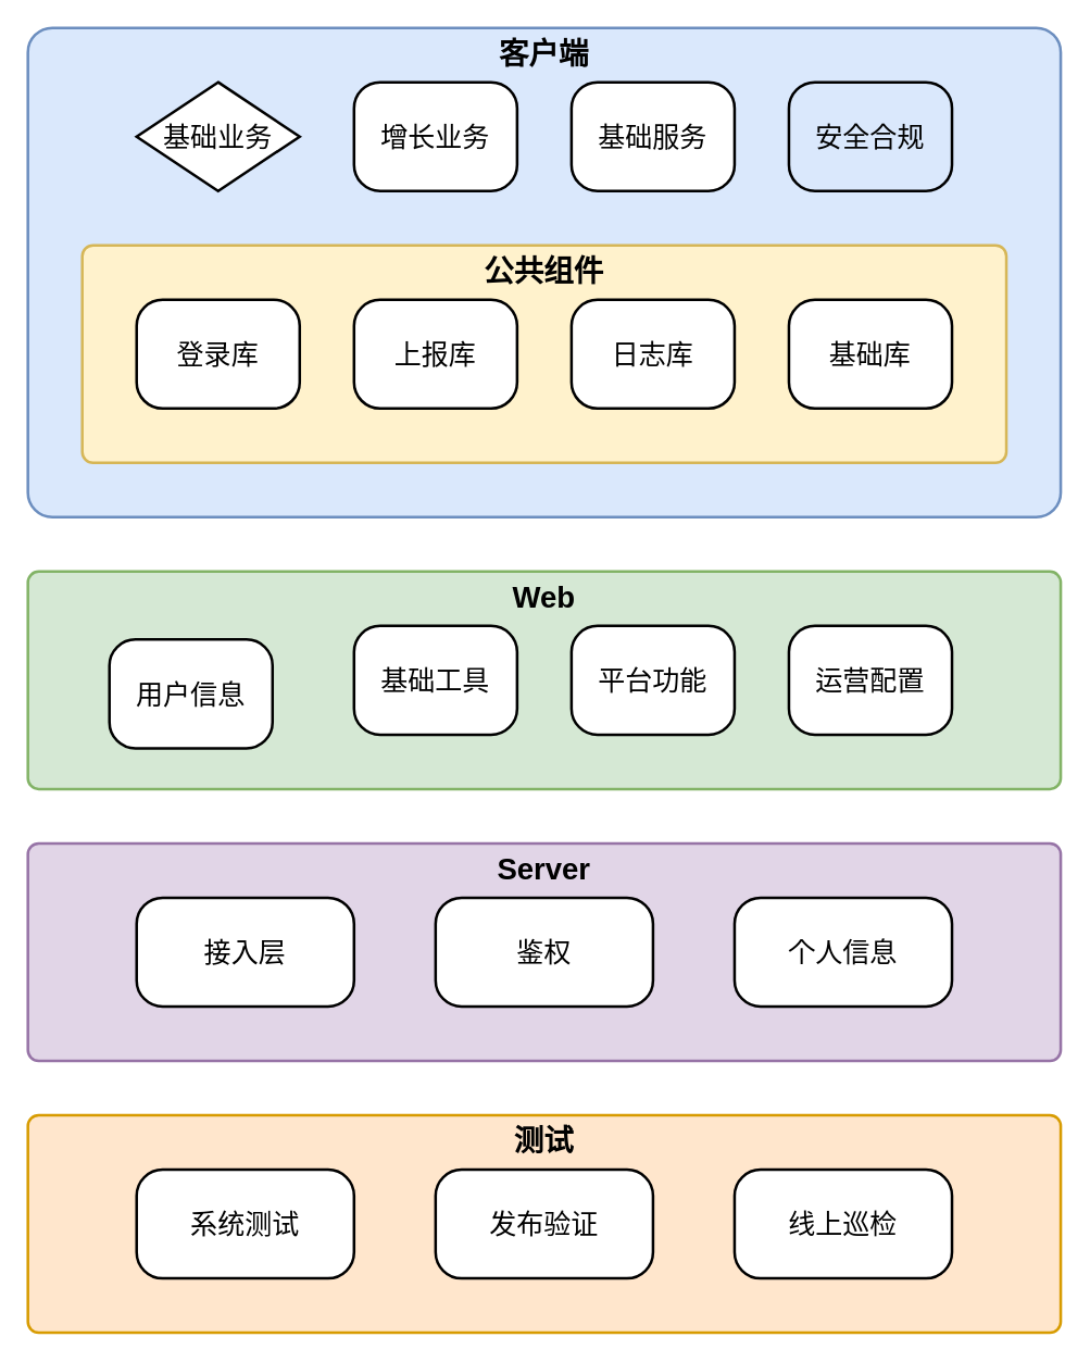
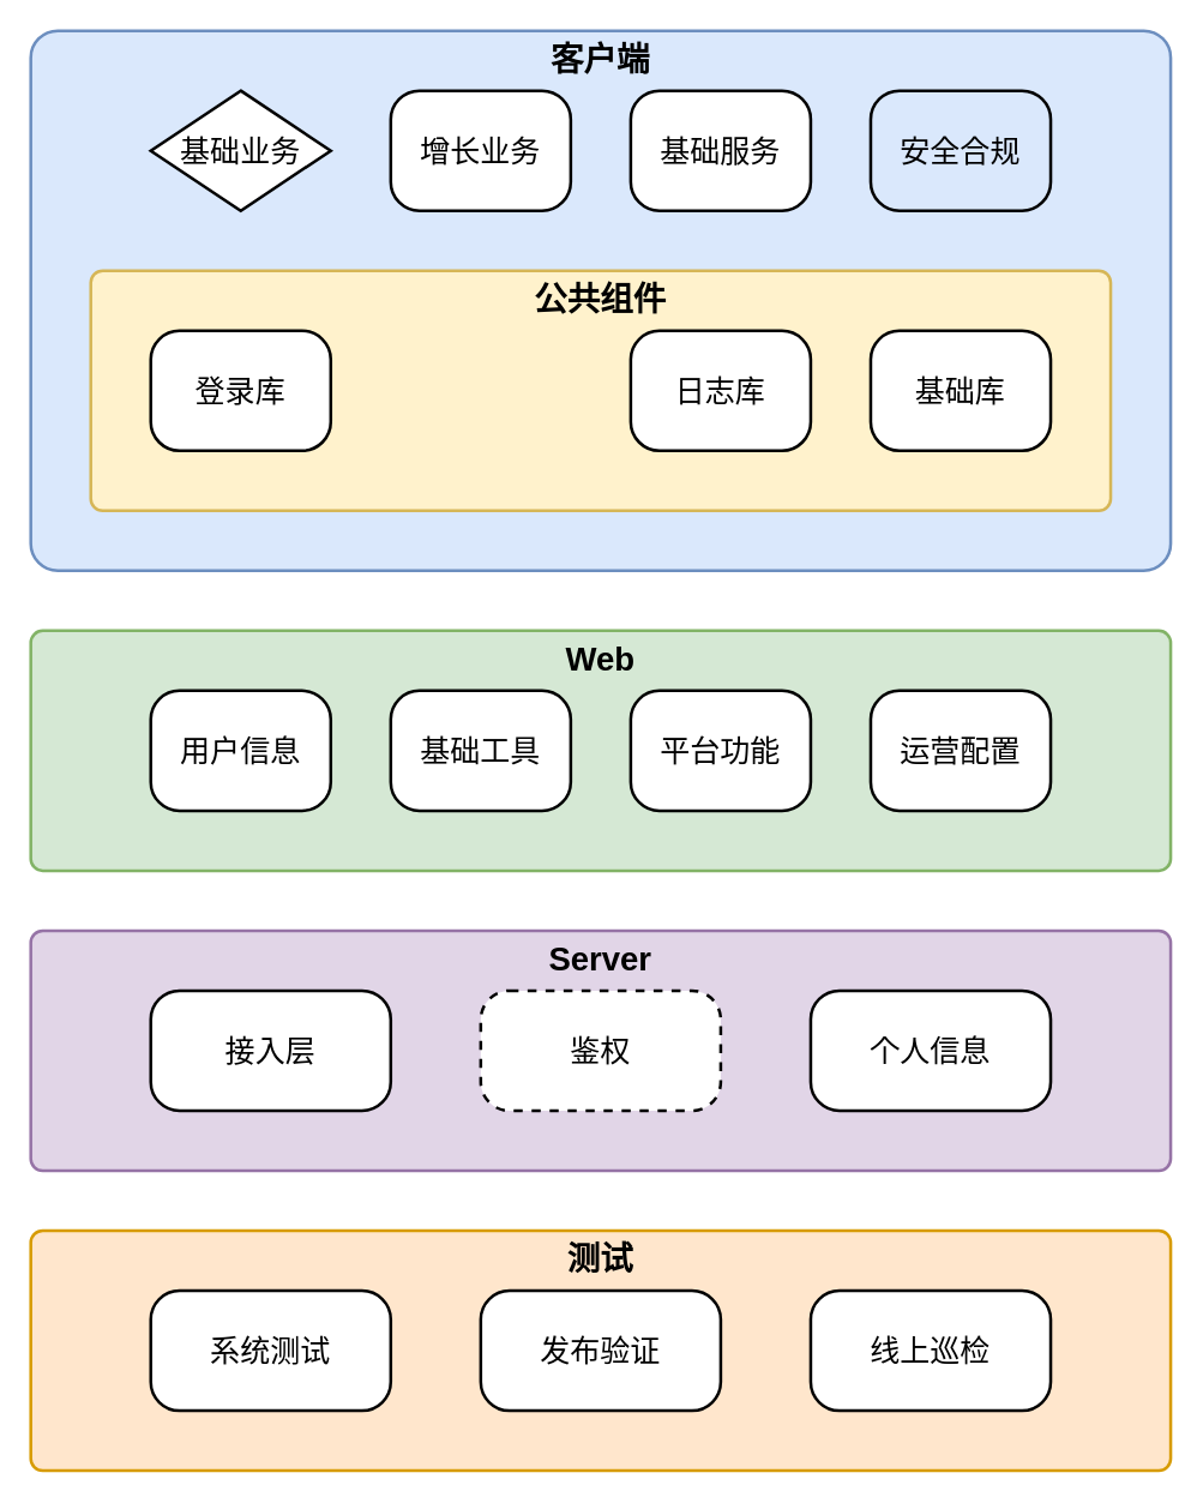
  <mxCell id="0" />
  <mxCell id="1" parent="0" />
  <mxCell id="2" value="" style="rounded=1;whiteSpace=wrap;html=1;strokeWidth=2;fontSize=16;fillColor=#dae8fc;strokeColor=#6c8ebf;arcSize=5;" vertex="1" parent="1"><mxGeometry x="20" y="20" width="760" height="360" as="geometry" /></mxCell>
  <mxCell id="3" value="" style="rounded=1;whiteSpace=wrap;html=1;strokeWidth=2;fontSize=16;fillColor=#fff2cc;strokeColor=#d6b656;arcSize=5;" parent="1" vertex="1"><mxGeometry x="60" y="180" width="680" height="160" as="geometry" /></mxCell>
  <mxCell id="4" value="基础业务" style="rhombus;whiteSpace=wrap;html=1;strokeWidth=2;fontSize=20;arcSize=24;" vertex="1" parent="1"><mxGeometry x="100" y="60" width="120" height="80" as="geometry" /></mxCell>
  <mxCell id="5" value="公共组件" style="text;html=1;strokeColor=none;fillColor=none;align=center;verticalAlign=middle;whiteSpace=wrap;rounded=0;fontSize=22;fontStyle=1" vertex="1" parent="1"><mxGeometry x="60" y="180" width="680" height="40" as="geometry" /></mxCell>
  <mxCell id="6" value="增长业务" style="rounded=1;whiteSpace=wrap;html=1;strokeWidth=2;fontSize=20;arcSize=24;" vertex="1" parent="1"><mxGeometry x="260" y="60" width="120" height="80" as="geometry" /></mxCell>
  <mxCell id="7" value="基础服务" style="rounded=1;whiteSpace=wrap;html=1;strokeWidth=2;fontSize=20;arcSize=24;" vertex="1" parent="1"><mxGeometry x="420" y="60" width="120" height="80" as="geometry" /></mxCell>
  <mxCell id="8" value="安全合规" style="rounded=1;whiteSpace=wrap;html=1;strokeWidth=2;fontSize=20;arcSize=24;fillColor=#dae8fc;" vertex="1" parent="1"><mxGeometry x="580" y="60" width="120" height="80" as="geometry" /></mxCell>
  <mxCell id="9" value="登录库" style="rounded=1;whiteSpace=wrap;html=1;strokeWidth=2;fontSize=20;arcSize=24;" vertex="1" parent="1"><mxGeometry x="100" y="220" width="120" height="80" as="geometry" /></mxCell>
- <mxCell id="10" value="上报库" style="rounded=1;whiteSpace=wrap;html=1;strokeWidth=2;fontSize=20;arcSize=24;" vertex="1" parent="1"><mxGeometry x="260" y="220" width="120" height="80" as="geometry" /></mxCell>
  <mxCell id="11" value="日志库" style="rounded=1;whiteSpace=wrap;html=1;strokeWidth=2;fontSize=20;arcSize=24;" vertex="1" parent="1"><mxGeometry x="420" y="220" width="120" height="80" as="geometry" /></mxCell>
  <mxCell id="12" value="基础库" style="rounded=1;whiteSpace=wrap;html=1;strokeWidth=2;fontSize=20;arcSize=24;" vertex="1" parent="1"><mxGeometry x="580" y="220" width="120" height="80" as="geometry" /></mxCell>
  <mxCell id="13" value="客户端" style="text;html=1;strokeColor=none;fillColor=none;align=center;verticalAlign=middle;whiteSpace=wrap;rounded=0;fontSize=22;fontStyle=1" vertex="1" parent="1"><mxGeometry x="60" y="20" width="680" height="40" as="geometry" /></mxCell>
  <mxCell id="14" value="" style="rounded=1;whiteSpace=wrap;html=1;strokeWidth=2;fontSize=16;fillColor=#d5e8d4;strokeColor=#82b366;arcSize=5;" vertex="1" parent="1"><mxGeometry x="20" y="420" width="760" height="160" as="geometry" /></mxCell>
- <mxCell id="15" value="用户信息" style="rounded=1;whiteSpace=wrap;html=1;strokeWidth=2;fontSize=20;arcSize=24;" vertex="1" parent="1"><mxGeometry x="80" y="470" width="120" height="80" as="geometry" /></mxCell>
+ <mxCell id="15" value="用户信息" style="rounded=1;whiteSpace=wrap;html=1;strokeWidth=2;fontSize=20;arcSize=24;" vertex="1" parent="1"><mxGeometry x="100" y="460" width="120" height="80" as="geometry" /></mxCell>
  <mxCell id="16" value="基础工具" style="rounded=1;whiteSpace=wrap;html=1;strokeWidth=2;fontSize=20;arcSize=24;" vertex="1" parent="1"><mxGeometry x="260" y="460" width="120" height="80" as="geometry" /></mxCell>
  <mxCell id="17" value="平台功能" style="rounded=1;whiteSpace=wrap;html=1;strokeWidth=2;fontSize=20;arcSize=24;" vertex="1" parent="1"><mxGeometry x="420" y="460" width="120" height="80" as="geometry" /></mxCell>
  <mxCell id="18" value="运营配置" style="rounded=1;whiteSpace=wrap;html=1;strokeWidth=2;fontSize=20;arcSize=24;" vertex="1" parent="1"><mxGeometry x="580" y="460" width="120" height="80" as="geometry" /></mxCell>
  <mxCell id="19" value="Web" style="text;html=1;strokeColor=none;fillColor=none;align=center;verticalAlign=middle;whiteSpace=wrap;rounded=0;fontSize=22;fontStyle=1" vertex="1" parent="1"><mxGeometry x="60" y="420" width="680" height="40" as="geometry" /></mxCell>
  <mxCell id="20" value="" style="rounded=1;whiteSpace=wrap;html=1;strokeWidth=2;fontSize=16;fillColor=#e1d5e7;strokeColor=#9673a6;arcSize=5;" vertex="1" parent="1"><mxGeometry x="20" y="620" width="760" height="160" as="geometry" /></mxCell>
  <mxCell id="21" value="接入层" style="rounded=1;whiteSpace=wrap;html=1;strokeWidth=2;fontSize=20;arcSize=24;" vertex="1" parent="1"><mxGeometry x="100" y="660" width="160" height="80" as="geometry" /></mxCell>
- <mxCell id="22" value="鉴权" style="rounded=1;whiteSpace=wrap;html=1;strokeWidth=2;fontSize=20;arcSize=24;" vertex="1" parent="1"><mxGeometry x="320" y="660" width="160" height="80" as="geometry" /></mxCell>
+ <mxCell id="22" value="鉴权" style="rounded=1;whiteSpace=wrap;html=1;strokeWidth=2;fontSize=20;arcSize=24;dashed=1;" vertex="1" parent="1"><mxGeometry x="320" y="660" width="160" height="80" as="geometry" /></mxCell>
  <mxCell id="23" value="个人信息" style="rounded=1;whiteSpace=wrap;html=1;strokeWidth=2;fontSize=20;arcSize=24;" vertex="1" parent="1"><mxGeometry x="540" y="660" width="160" height="80" as="geometry" /></mxCell>
  <mxCell id="24" value="Server" style="text;html=1;strokeColor=none;fillColor=none;align=center;verticalAlign=middle;whiteSpace=wrap;rounded=0;fontSize=22;fontStyle=1" vertex="1" parent="1"><mxGeometry x="60" y="620" width="680" height="40" as="geometry" /></mxCell>
  <mxCell id="25" value="" style="rounded=1;whiteSpace=wrap;html=1;strokeWidth=2;fontSize=16;fillColor=#ffe6cc;strokeColor=#d79b00;arcSize=5;" vertex="1" parent="1"><mxGeometry x="20" y="820" width="760" height="160" as="geometry" /></mxCell>
  <mxCell id="26" value="系统测试" style="rounded=1;whiteSpace=wrap;html=1;strokeWidth=2;fontSize=20;arcSize=24;" vertex="1" parent="1"><mxGeometry x="100" y="860" width="160" height="80" as="geometry" /></mxCell>
  <mxCell id="27" value="发布验证" style="rounded=1;whiteSpace=wrap;html=1;strokeWidth=2;fontSize=20;arcSize=24;" vertex="1" parent="1"><mxGeometry x="320" y="860" width="160" height="80" as="geometry" /></mxCell>
  <mxCell id="28" value="线上巡检" style="rounded=1;whiteSpace=wrap;html=1;strokeWidth=2;fontSize=20;arcSize=24;" vertex="1" parent="1"><mxGeometry x="540" y="860" width="160" height="80" as="geometry" /></mxCell>
  <mxCell id="29" value="测试" style="text;html=1;strokeColor=none;fillColor=none;align=center;verticalAlign=middle;whiteSpace=wrap;rounded=0;fontSize=22;fontStyle=1" vertex="1" parent="1"><mxGeometry x="60" y="820" width="680" height="40" as="geometry" /></mxCell>
